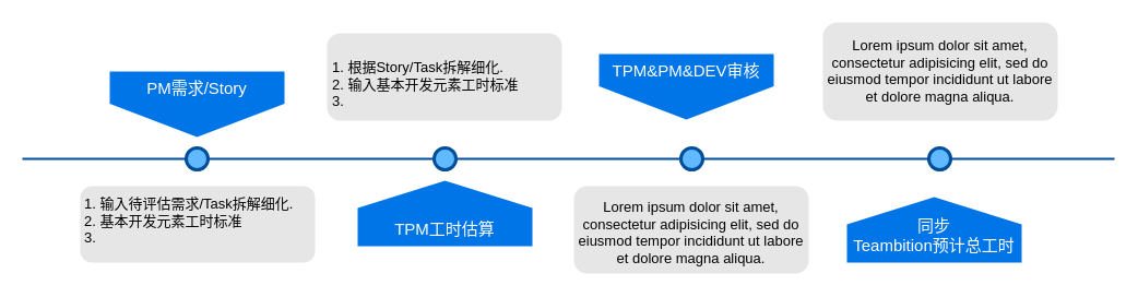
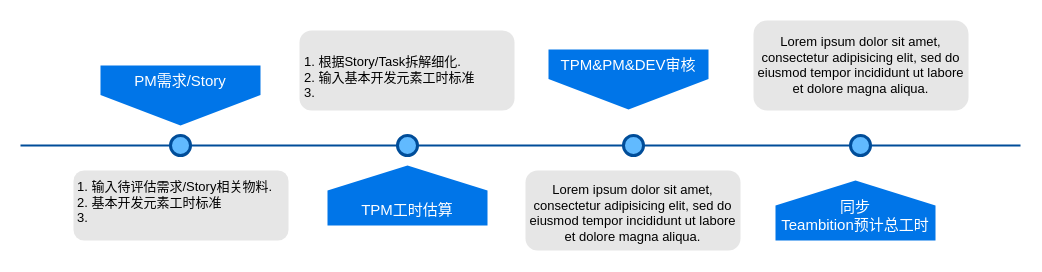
  <mxCell id="0" />
  <mxCell id="1" parent="0" />
  <mxCell id="2" value="" style="line;strokeWidth=2;html=1;fillColor=none;fontSize=28;fontColor=#004D99;strokeColor=#004D99;" parent="1" vertex="1"><mxGeometry x="20" y="140" width="1000" height="10" as="geometry" /></mxCell>
  <mxCell id="3" value="PM需求/Story" style="shape=offPageConnector;whiteSpace=wrap;html=1;fillColor=#0075E8;fontSize=15;fontColor=#FFFFFF;size=0.509;verticalAlign=top;strokeColor=none;" parent="1" vertex="1"><mxGeometry x="100" y="65" width="160" height="60" as="geometry" /></mxCell>
  <mxCell id="4" value="TPM&amp;amp;PM&amp;amp;DEV审核" style="shape=offPageConnector;whiteSpace=wrap;html=1;fillColor=#0075E8;fontSize=15;fontColor=#FFFFFF;size=0.509;verticalAlign=top;strokeColor=none;" parent="1" vertex="1"><mxGeometry x="548" y="49" width="160" height="60" as="geometry" /></mxCell>
  <mxCell id="5" value="&lt;span&gt;TPM工时估算&lt;/span&gt;" style="shape=offPageConnector;whiteSpace=wrap;html=1;fillColor=#0075E8;fontSize=15;fontColor=#FFFFFF;size=0.418;flipV=1;verticalAlign=bottom;strokeColor=none;spacingBottom=4;" parent="1" vertex="1"><mxGeometry x="327" y="165" width="160" height="60" as="geometry" /></mxCell>
  <mxCell id="6" value="&lt;span&gt;同步&lt;br&gt;Teambition预计总工时&lt;/span&gt;" style="shape=offPageConnector;whiteSpace=wrap;html=1;fillColor=#0075E8;fontSize=15;fontColor=#FFFFFF;size=0.418;flipV=1;verticalAlign=bottom;strokeColor=none;spacingBottom=4;" parent="1" vertex="1"><mxGeometry x="775" y="180" width="160" height="60" as="geometry" /></mxCell>
  <mxCell id="7" value="" style="ellipse;whiteSpace=wrap;html=1;fillColor=#61BAFF;fontSize=28;fontColor=#004D99;strokeWidth=3;strokeColor=#004D99;" parent="1" vertex="1"><mxGeometry x="170" y="135" width="20" height="20" as="geometry" /></mxCell>
  <mxCell id="8" value="" style="ellipse;whiteSpace=wrap;html=1;fillColor=#61BAFF;fontSize=28;fontColor=#004D99;strokeWidth=3;strokeColor=#004D99;" parent="1" vertex="1"><mxGeometry x="397" y="135" width="20" height="20" as="geometry" /></mxCell>
  <mxCell id="9" value="" style="ellipse;whiteSpace=wrap;html=1;fillColor=#61BAFF;fontSize=28;fontColor=#004D99;strokeWidth=3;strokeColor=#004D99;" parent="1" vertex="1"><mxGeometry x="623" y="135" width="20" height="20" as="geometry" /></mxCell>
  <mxCell id="10" value="" style="ellipse;whiteSpace=wrap;html=1;fillColor=#61BAFF;fontSize=28;fontColor=#004D99;strokeWidth=3;strokeColor=#004D99;" parent="1" vertex="1"><mxGeometry x="850" y="135" width="20" height="20" as="geometry" /></mxCell>
- <mxCell id="11" value="1. 输入待评估需求/Task拆解细化.&#10;2. 基本开发元素工时标准&#10;3. " style="text;spacing=4;spacingTop=-7;overflow=hidden;strokeColor=none;strokeWidth=3;fillColor=#E6E6E6;fontSize=13;fontColor=#000000;align=left;rounded=1;verticalAlign=middle;whiteSpace=wrap;" parent="1" vertex="1"><mxGeometry x="73" y="170" width="215" height="70" as="geometry" /></mxCell>
+ <mxCell id="11" value="1. 输入待评估需求/Story相关物料.&#10;2. 基本开发元素工时标准&#10;3. " style="text;spacing=4;spacingTop=-7;overflow=hidden;strokeColor=none;strokeWidth=3;fillColor=#E6E6E6;fontSize=13;fontColor=#000000;align=left;rounded=1;verticalAlign=middle;whiteSpace=wrap;" parent="1" vertex="1"><mxGeometry x="73" y="170" width="215" height="70" as="geometry" /></mxCell>
  <mxCell id="12" value="1. 根据Story/Task拆解细化.&#10;2. 输入基本开发元素工时标准&#10;3. " style="text;spacing=5;spacingTop=14;whiteSpace=wrap;overflow=hidden;strokeColor=none;strokeWidth=3;fillColor=#E6E6E6;fontSize=13;fontColor=#000000;align=left;rounded=1;spacingRight=0;" parent="1" vertex="1"><mxGeometry x="299" y="30" width="215" height="80" as="geometry" /></mxCell>
  <mxCell id="13" value="Lorem ipsum dolor sit amet, consectetur adipisicing elit, sed do eiusmod tempor incididunt ut labore et dolore magna aliqua.&#10;" style="text;spacing=5;spacingTop=2;whiteSpace=wrap;overflow=hidden;strokeColor=none;strokeWidth=3;fillColor=#E6E6E6;fontSize=13;fontColor=#000000;align=center;rounded=1;" parent="1" vertex="1"><mxGeometry x="525" y="170" width="215" height="80" as="geometry" /></mxCell>
  <mxCell id="14" value="Lorem ipsum dolor sit amet, consectetur adipisicing elit, sed do eiusmod tempor incididunt ut labore et dolore magna aliqua.&#10;" style="text;spacing=5;spacingTop=4;whiteSpace=wrap;overflow=hidden;strokeColor=none;strokeWidth=3;fillColor=#E6E6E6;fontSize=13;fontColor=#000000;align=center;rounded=1;" parent="1" vertex="1"><mxGeometry x="753" y="20" width="215" height="90" as="geometry" /></mxCell>
